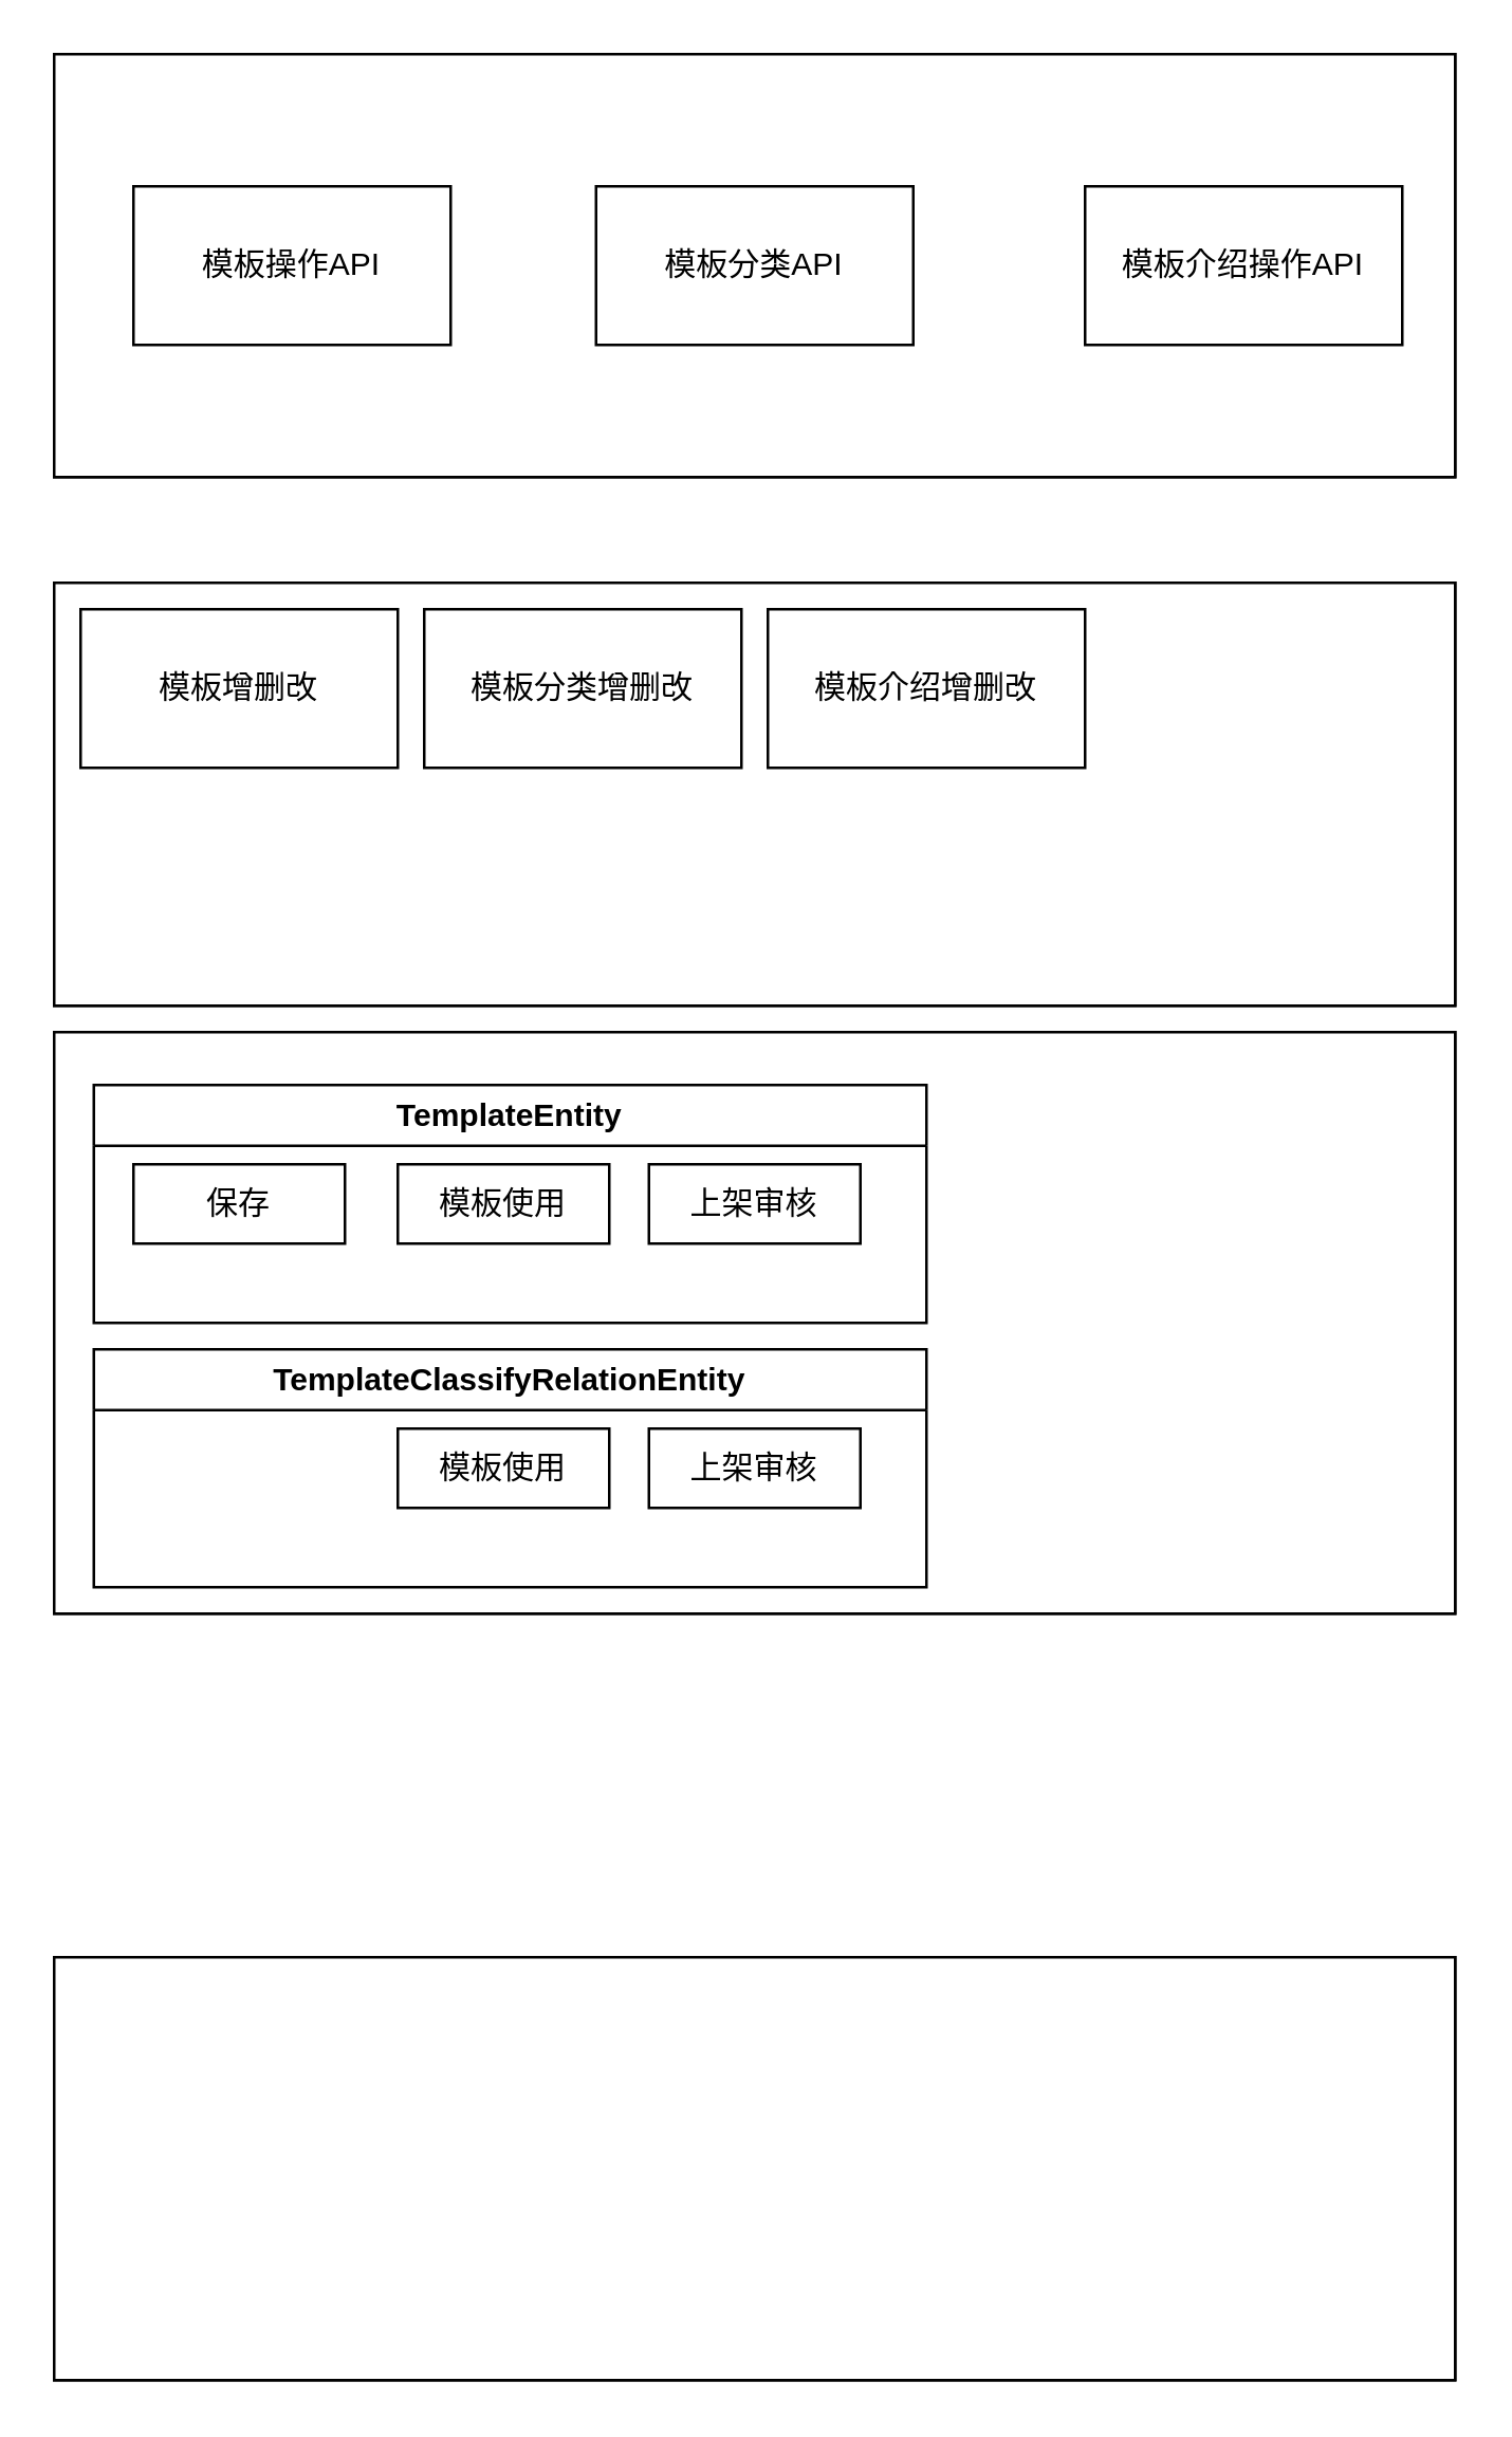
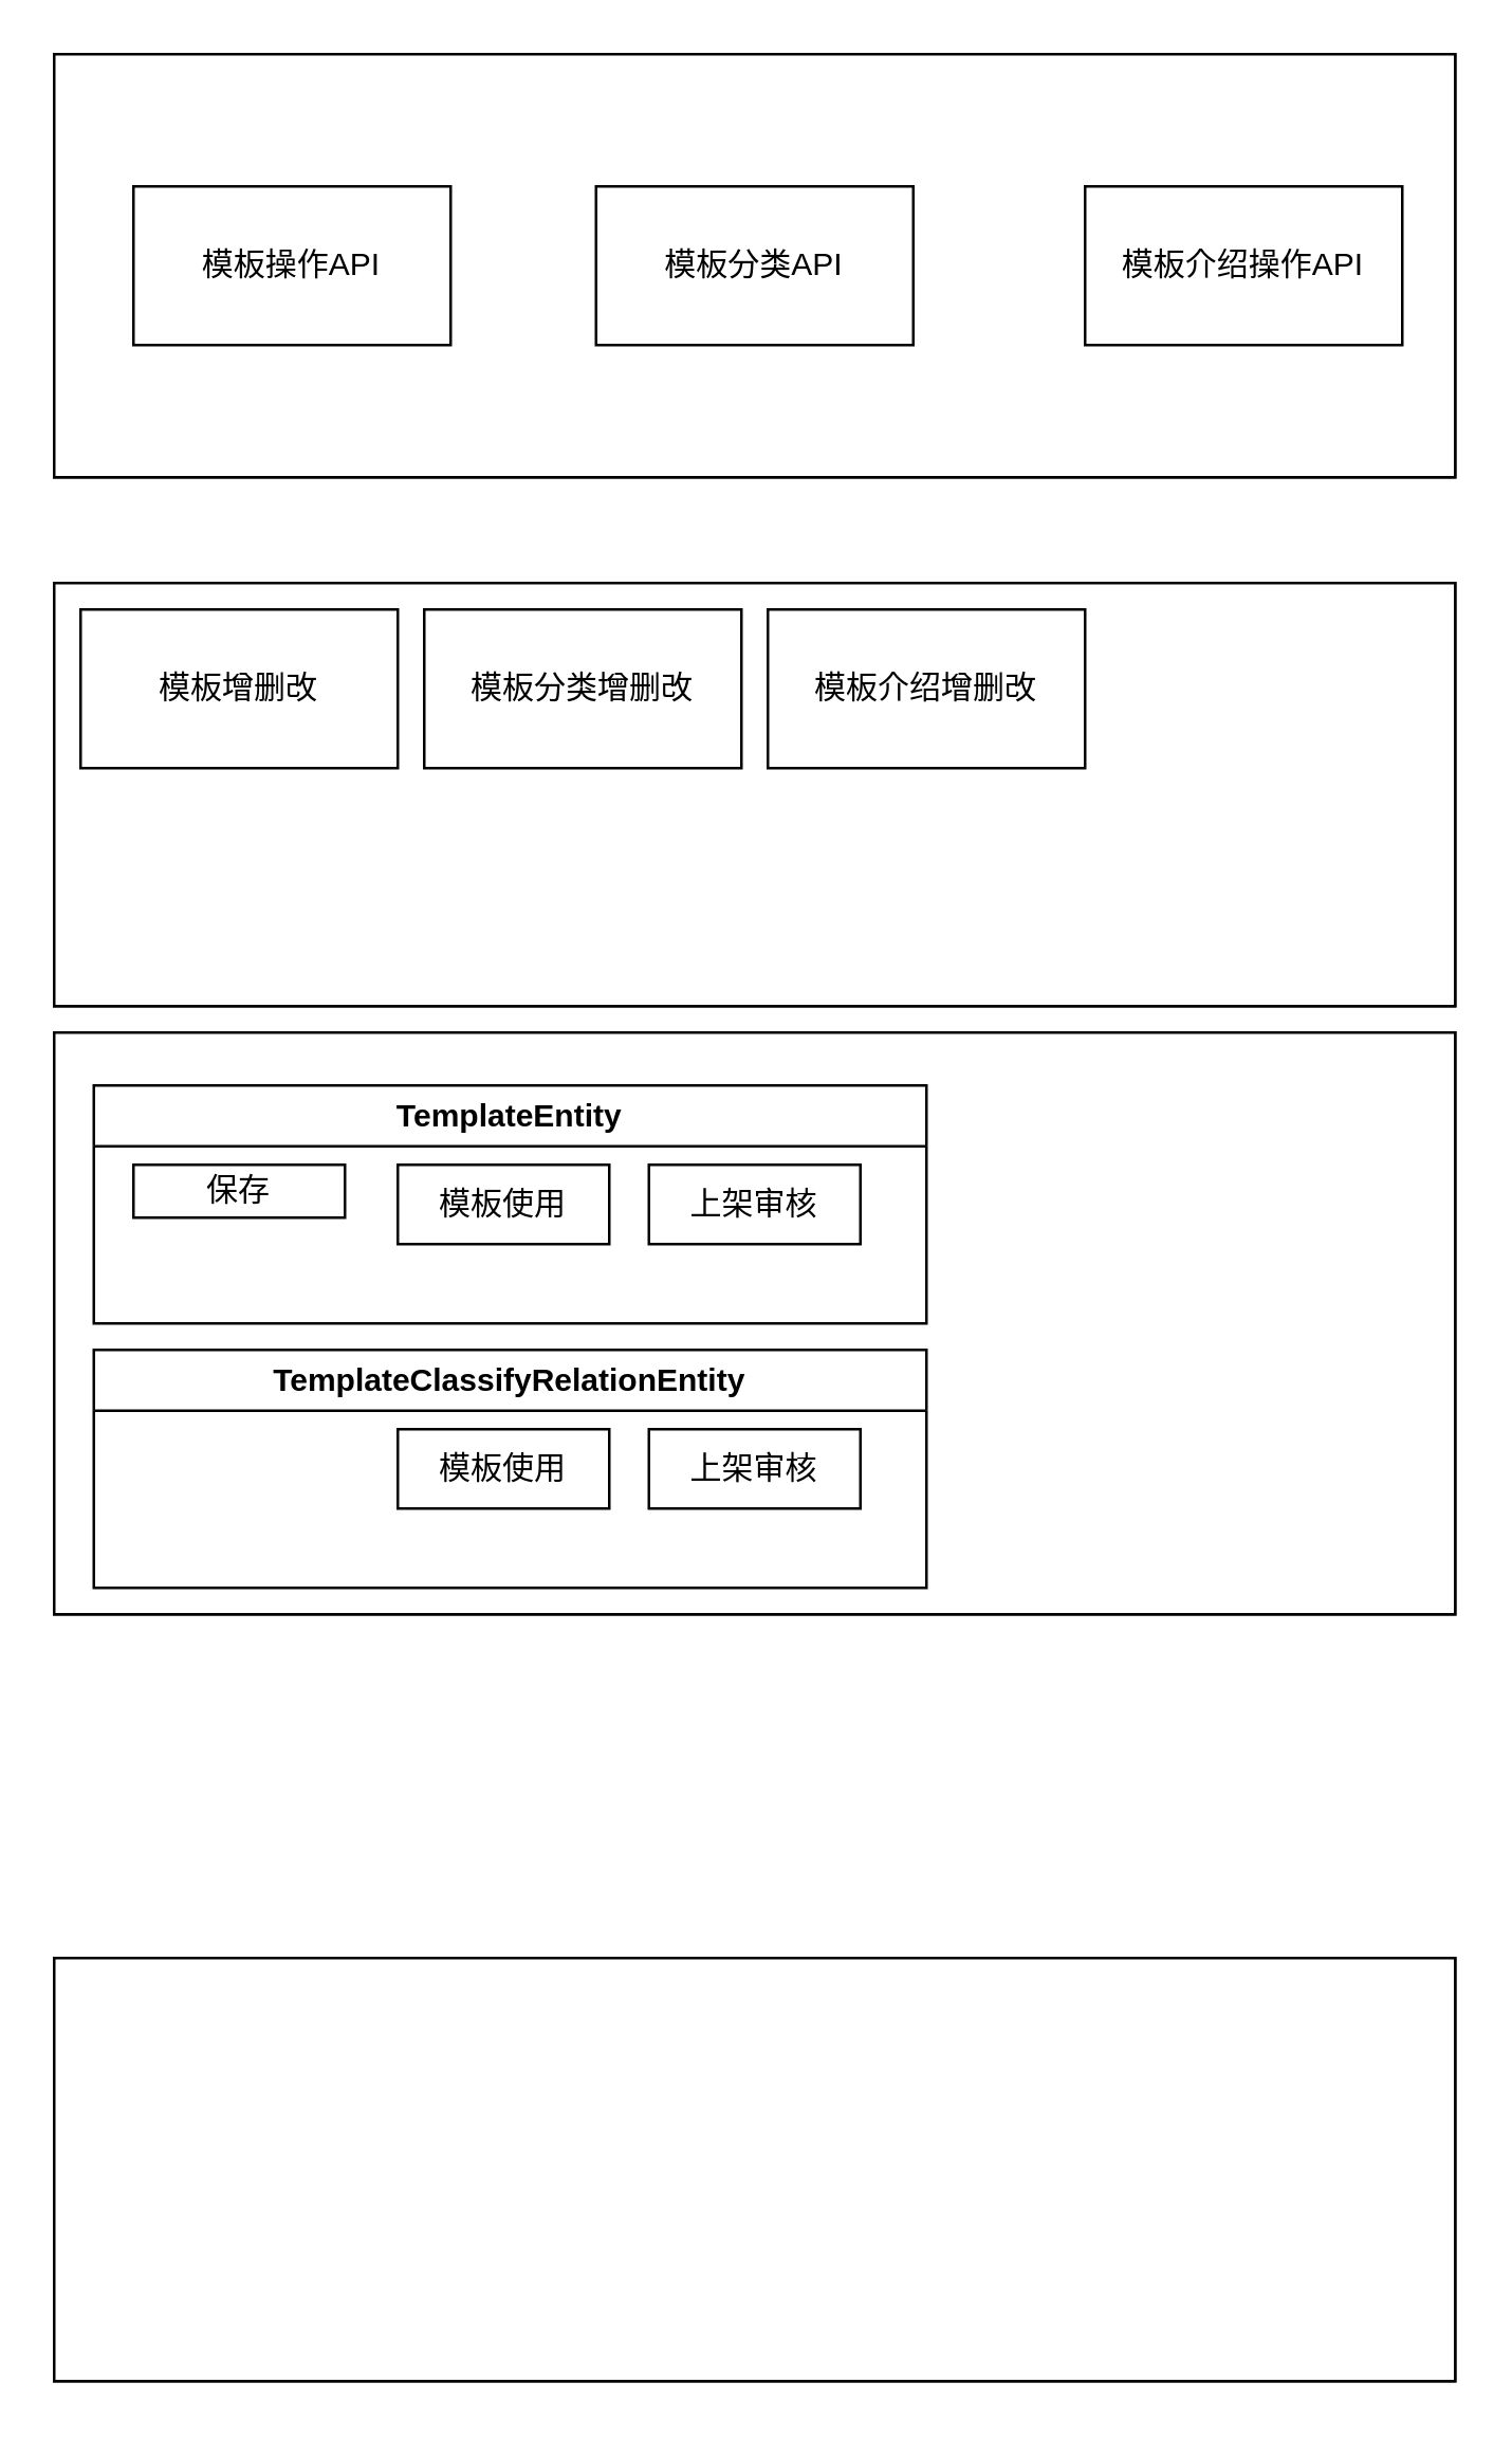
  <mxCell id="0" />
  <mxCell id="1" parent="0" />
  <mxCell id="2" value="" style="rounded=0;whiteSpace=wrap;html=1;" parent="1" vertex="1"><mxGeometry x="20" y="20" width="530" height="160" as="geometry" /></mxCell>
  <mxCell id="3" value="" style="rounded=0;whiteSpace=wrap;html=1;" parent="1" vertex="1"><mxGeometry x="20" y="220" width="530" height="160" as="geometry" /></mxCell>
  <mxCell id="4" value="" style="rounded=0;whiteSpace=wrap;html=1;" parent="1" vertex="1"><mxGeometry x="20" y="390" width="530" height="220" as="geometry" /></mxCell>
  <mxCell id="5" value="" style="rounded=0;whiteSpace=wrap;html=1;" parent="1" vertex="1"><mxGeometry x="20" y="740" width="530" height="160" as="geometry" /></mxCell>
  <mxCell id="6" value="模板操作API" style="rounded=0;whiteSpace=wrap;html=1;" parent="1" vertex="1"><mxGeometry x="50" y="70" width="120" height="60" as="geometry" /></mxCell>
  <mxCell id="7" value="模板分类API" style="rounded=0;whiteSpace=wrap;html=1;" parent="1" vertex="1"><mxGeometry x="225" y="70" width="120" height="60" as="geometry" /></mxCell>
  <mxCell id="8" value="模板介绍操作API" style="rounded=0;whiteSpace=wrap;html=1;" parent="1" vertex="1"><mxGeometry x="410" y="70" width="120" height="60" as="geometry" /></mxCell>
  <mxCell id="9" value="模板增删改" style="rounded=0;whiteSpace=wrap;html=1;" parent="1" vertex="1"><mxGeometry x="30" y="230" width="120" height="60" as="geometry" /></mxCell>
  <mxCell id="10" value="模板分类增删改" style="rounded=0;whiteSpace=wrap;html=1;" parent="1" vertex="1"><mxGeometry x="160" y="230" width="120" height="60" as="geometry" /></mxCell>
  <mxCell id="11" value="模板介绍增删改" style="rounded=0;whiteSpace=wrap;html=1;" parent="1" vertex="1"><mxGeometry x="290" y="230" width="120" height="60" as="geometry" /></mxCell>
  <mxCell id="12" value="TemplateEntity" style="swimlane;whiteSpace=wrap;html=1;" parent="1" vertex="1"><mxGeometry x="40" y="410" width="180" height="120" as="geometry" /></mxCell>
  <mxCell id="13" value="" style="rounded=0;whiteSpace=wrap;html=1;" vertex="1" parent="1"><mxGeometry x="20" y="20" width="530" height="160" as="geometry" /></mxCell>
  <mxCell id="14" value="" style="rounded=0;whiteSpace=wrap;html=1;" vertex="1" parent="1"><mxGeometry x="20" y="220" width="530" height="160" as="geometry" /></mxCell>
  <mxCell id="15" value="" style="rounded=0;whiteSpace=wrap;html=1;" vertex="1" parent="1"><mxGeometry x="20" y="390" width="530" height="220" as="geometry" /></mxCell>
  <mxCell id="16" value="" style="rounded=0;whiteSpace=wrap;html=1;" vertex="1" parent="1"><mxGeometry x="20" y="740" width="530" height="160" as="geometry" /></mxCell>
  <mxCell id="17" value="模板操作API" style="rounded=0;whiteSpace=wrap;html=1;" vertex="1" parent="1"><mxGeometry x="50" y="70" width="120" height="60" as="geometry" /></mxCell>
  <mxCell id="18" value="模板分类API" style="rounded=0;whiteSpace=wrap;html=1;" vertex="1" parent="1"><mxGeometry x="225" y="70" width="120" height="60" as="geometry" /></mxCell>
  <mxCell id="19" value="模板介绍操作API" style="rounded=0;whiteSpace=wrap;html=1;" vertex="1" parent="1"><mxGeometry x="410" y="70" width="120" height="60" as="geometry" /></mxCell>
  <mxCell id="20" value="模板增删改" style="rounded=0;whiteSpace=wrap;html=1;" vertex="1" parent="1"><mxGeometry x="30" y="230" width="120" height="60" as="geometry" /></mxCell>
  <mxCell id="21" value="模板分类增删改" style="rounded=0;whiteSpace=wrap;html=1;" vertex="1" parent="1"><mxGeometry x="160" y="230" width="120" height="60" as="geometry" /></mxCell>
  <mxCell id="22" value="模板介绍增删改" style="rounded=0;whiteSpace=wrap;html=1;" vertex="1" parent="1"><mxGeometry x="290" y="230" width="120" height="60" as="geometry" /></mxCell>
  <mxCell id="23" value="TemplateEntity" style="swimlane;whiteSpace=wrap;html=1;" vertex="1" parent="1"><mxGeometry x="35" y="410" width="315" height="90" as="geometry" /></mxCell>
  <mxCell id="24" value="模板使用" style="rounded=0;whiteSpace=wrap;html=1;" vertex="1" parent="23"><mxGeometry x="115" y="30" width="80" height="30" as="geometry" /></mxCell>
  <mxCell id="25" value="上架审核" style="rounded=0;whiteSpace=wrap;html=1;" vertex="1" parent="23"><mxGeometry x="210" y="30" width="80" height="30" as="geometry" /></mxCell>
- <mxCell id="26" value="保存" style="rounded=0;whiteSpace=wrap;html=1;" vertex="1" parent="1"><mxGeometry x="50" y="440" width="80" height="30" as="geometry" /></mxCell>
+ <mxCell id="26" value="保存" style="rounded=0;whiteSpace=wrap;html=1;" vertex="1" parent="1"><mxGeometry x="50" y="440" width="80" height="20" as="geometry" /></mxCell>
  <mxCell id="27" value="TemplateClassifyRelationEntity" style="swimlane;whiteSpace=wrap;html=1;" vertex="1" parent="1"><mxGeometry x="35" y="510" width="315" height="90" as="geometry" /></mxCell>
  <mxCell id="28" value="模板使用" style="rounded=0;whiteSpace=wrap;html=1;" vertex="1" parent="27"><mxGeometry x="115" y="30" width="80" height="30" as="geometry" /></mxCell>
  <mxCell id="29" value="上架审核" style="rounded=0;whiteSpace=wrap;html=1;" vertex="1" parent="27"><mxGeometry x="210" y="30" width="80" height="30" as="geometry" /></mxCell>
